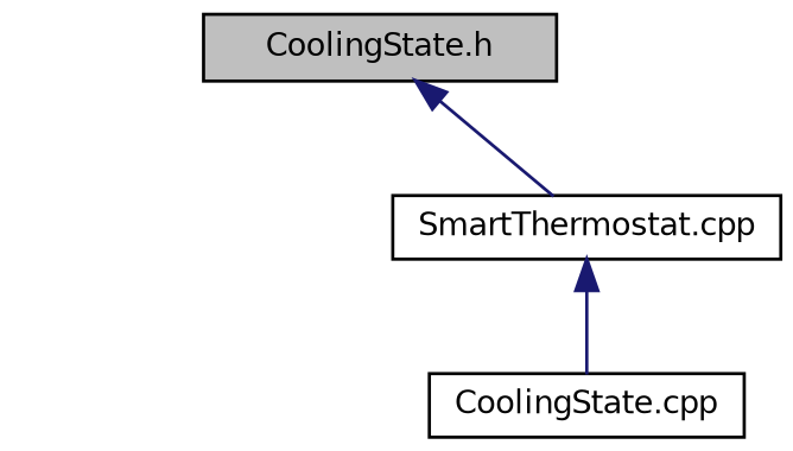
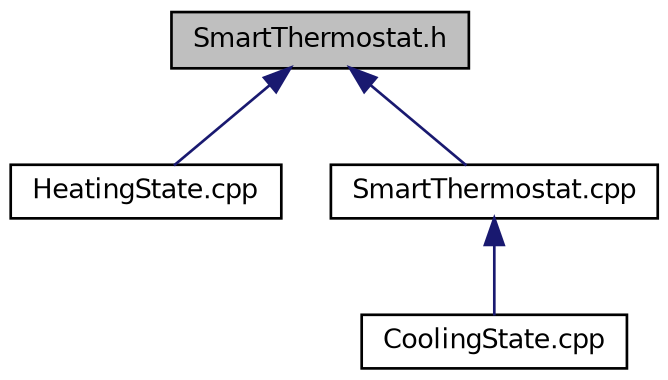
  digraph {
    fontname="DejaVu Sans"
    node [color=black fillcolor=white fontname="DejaVu Sans" fontsize=10 shape=record style=filled]
    edge [color=midnightblue dir=back fontname="DejaVu Sans" fontsize=10 labelfontname=Helvetica labelfontsize=10 style=solid]
-   n1 [fillcolor=grey75 fontcolor=black height=0.2 label="CoolingState.h" width=0.4]
+   n1 [fillcolor=grey75 fontcolor=black height=0.2 label="SmartThermostat.h" width=0.4]
+   n2 [height=0.2 label="HeatingState.cpp" width=0.4]
    n3 [height=0.2 label="SmartThermostat.cpp" width=0.4]
    n4 [height=0.2 label="CoolingState.cpp" width=0.4]
+   n1 -> n2
    n1 -> n3
    n3 -> n4
  }
